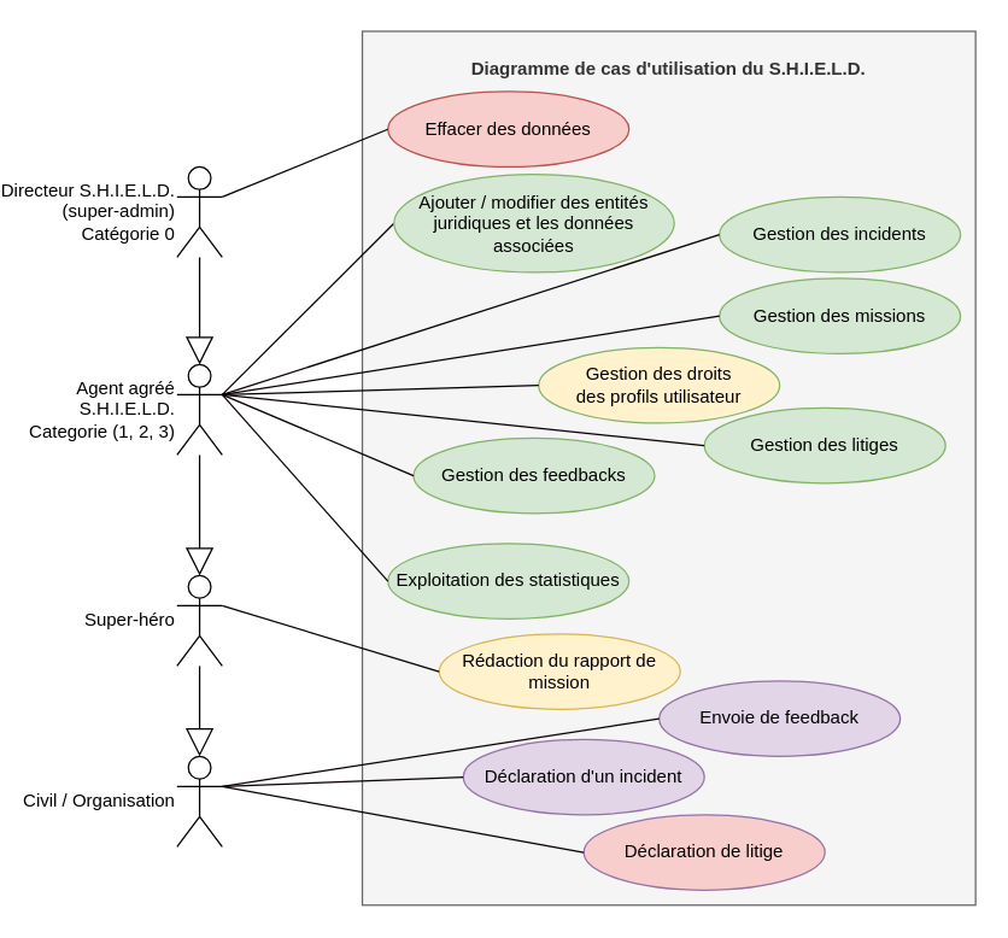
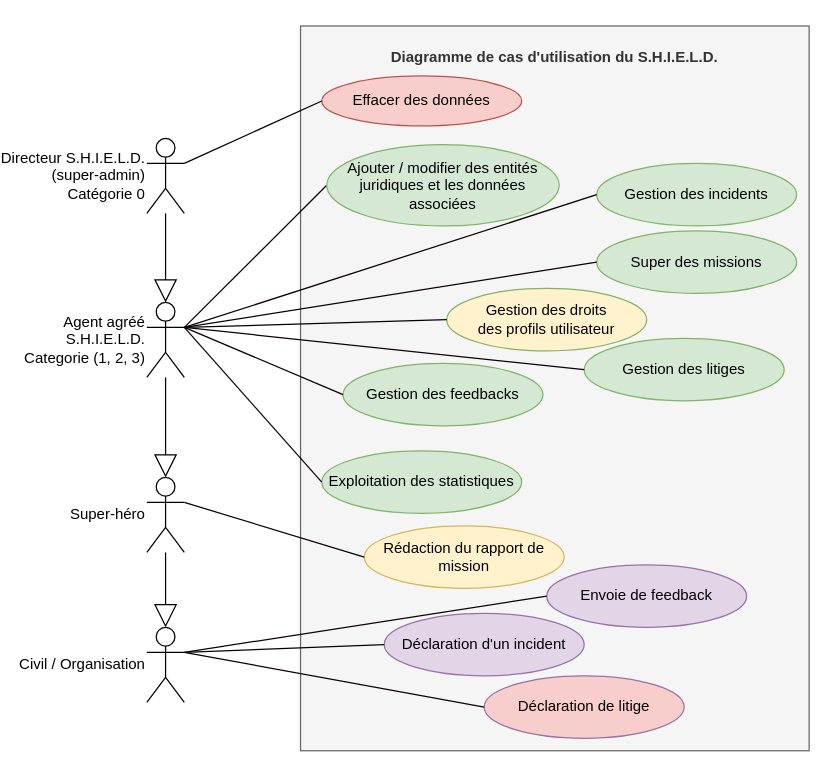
  <mxCell id="0" />
  <mxCell id="1" parent="0" />
  <mxCell id="2" value="&lt;p style=&quot;margin: 0px ; margin-top: 4px ; text-align: center&quot;&gt;&lt;br&gt;&lt;b&gt;Diagramme de cas d'utilisation du S.H.I.E.L.D.&lt;/b&gt;&lt;/p&gt;" style="verticalAlign=top;align=left;overflow=fill;fontSize=12;fontFamily=Helvetica;html=1;fillColor=#f5f5f5;strokeColor=#666666;fontColor=#333333;" parent="1" vertex="1"><mxGeometry x="143" y="20" width="407" height="580" as="geometry" /></mxCell>
  <mxCell id="3" value="Gestion des droits &lt;br&gt;des profils utilisateur" style="ellipse;whiteSpace=wrap;html=1;fillColor=#fff2cc;strokeColor=#82b366;" parent="1" vertex="1"><mxGeometry x="260" y="230" width="160" height="50" as="geometry" /></mxCell>
  <mxCell id="4" value="Agent agréé &lt;br&gt;S.H.I.E.L.D.&lt;br&gt;Categorie (1, 2, 3)" style="shape=umlActor;verticalLabelPosition=middle;verticalAlign=middle;html=1;labelPosition=left;align=right;" parent="1" vertex="1"><mxGeometry x="20" y="241.25" width="30" height="60" as="geometry" /></mxCell>
  <mxCell id="5" value="Directeur S.H.I.E.L.D. &lt;br&gt;(super-admin)&lt;br&gt;Catégorie 0" style="shape=umlActor;verticalLabelPosition=middle;verticalAlign=middle;html=1;align=right;labelPosition=left;" parent="1" vertex="1"><mxGeometry x="20" y="110" width="30" height="60" as="geometry" /></mxCell>
  <mxCell id="6" value="" style="endArrow=none;html=1;entryX=0;entryY=0.5;entryDx=0;entryDy=0;exitX=1;exitY=0.333;exitDx=0;exitDy=0;exitPerimeter=0;" parent="1" source="4" target="3" edge="1"><mxGeometry width="50" height="50" relative="1" as="geometry"><mxPoint x="290" y="230" as="sourcePoint" /><mxPoint x="340" y="180" as="targetPoint" /></mxGeometry></mxCell>
  <mxCell id="7" value="" style="endArrow=none;html=1;entryX=1;entryY=0.333;entryDx=0;entryDy=0;entryPerimeter=0;exitX=0;exitY=0.5;exitDx=0;exitDy=0;" parent="1" source="33" target="4" edge="1"><mxGeometry width="50" height="50" relative="1" as="geometry"><mxPoint x="280" y="300" as="sourcePoint" /><mxPoint x="330" y="250" as="targetPoint" /></mxGeometry></mxCell>
- <mxCell id="8" value="Effacer des données" style="ellipse;whiteSpace=wrap;html=1;fillColor=#f8cecc;strokeColor=#b85450;" parent="1" vertex="1"><mxGeometry x="160" y="60" width="160" height="50" as="geometry" /></mxCell>
+ <mxCell id="8" value="Effacer des données" style="ellipse;whiteSpace=wrap;html=1;fillColor=#f8cecc;strokeColor=#b85450;" parent="1" vertex="1"><mxGeometry x="160" y="60" width="160" height="40" as="geometry" /></mxCell>
  <mxCell id="9" value="" style="endArrow=none;html=1;entryX=1;entryY=0.333;entryDx=0;entryDy=0;entryPerimeter=0;exitX=0;exitY=0.5;exitDx=0;exitDy=0;" parent="1" source="8" target="5" edge="1"><mxGeometry width="50" height="50" relative="1" as="geometry"><mxPoint x="290" y="130" as="sourcePoint" /><mxPoint x="60" y="110" as="targetPoint" /></mxGeometry></mxCell>
  <mxCell id="10" value="" style="endArrow=block;endSize=16;endFill=0;html=1;entryX=0.5;entryY=0;entryDx=0;entryDy=0;entryPerimeter=0;" parent="1" source="5" target="4" edge="1"><mxGeometry width="160" relative="1" as="geometry"><mxPoint x="35" y="203.75" as="sourcePoint" /><mxPoint x="35" y="203.75" as="targetPoint" /></mxGeometry></mxCell>
  <mxCell id="11" value="Gestion des incidents" style="ellipse;whiteSpace=wrap;html=1;fillColor=#d5e8d4;strokeColor=#82b366;" parent="1" vertex="1"><mxGeometry x="380" y="130" width="160" height="50" as="geometry" /></mxCell>
- <mxCell id="12" value="Gestion des missions" style="ellipse;whiteSpace=wrap;html=1;fillColor=#d5e8d4;strokeColor=#82b366;" parent="1" vertex="1"><mxGeometry x="380" y="184" width="160" height="50" as="geometry" /></mxCell>
+ <mxCell id="12" value="Super des missions" style="ellipse;whiteSpace=wrap;html=1;fillColor=#d5e8d4;strokeColor=#82b366;" parent="1" vertex="1"><mxGeometry x="380" y="184" width="160" height="50" as="geometry" /></mxCell>
  <mxCell id="13" value="" style="endArrow=none;html=1;entryX=0;entryY=0.5;entryDx=0;entryDy=0;exitX=1;exitY=0.333;exitDx=0;exitDy=0;exitPerimeter=0;strokeColor=#0A0002;" parent="1" source="4" target="11" edge="1"><mxGeometry width="50" height="50" relative="1" as="geometry"><mxPoint x="210" y="320" as="sourcePoint" /><mxPoint x="260" y="270" as="targetPoint" /></mxGeometry></mxCell>
  <mxCell id="14" value="" style="endArrow=none;html=1;entryX=0;entryY=0.5;entryDx=0;entryDy=0;strokeColor=#0A0002;exitX=1;exitY=0.333;exitDx=0;exitDy=0;exitPerimeter=0;" parent="1" source="4" target="12" edge="1"><mxGeometry width="50" height="50" relative="1" as="geometry"><mxPoint x="70" y="300" as="sourcePoint" /><mxPoint x="260" y="270" as="targetPoint" /></mxGeometry></mxCell>
  <mxCell id="15" value="Rédaction du rapport de mission" style="ellipse;whiteSpace=wrap;html=1;fillColor=#fff2cc;strokeColor=#d6b656;" parent="1" vertex="1"><mxGeometry x="194" y="420" width="160" height="50" as="geometry" /></mxCell>
  <mxCell id="16" value="Super-héro" style="shape=umlActor;verticalLabelPosition=middle;verticalAlign=middle;html=1;labelPosition=left;align=right;" parent="1" vertex="1"><mxGeometry x="20" y="381.25" width="30" height="60" as="geometry" /></mxCell>
  <mxCell id="17" value="" style="endArrow=none;html=1;strokeColor=#0A0002;entryX=0;entryY=0.5;entryDx=0;entryDy=0;exitX=1;exitY=0.333;exitDx=0;exitDy=0;exitPerimeter=0;" parent="1" source="16" target="15" edge="1"><mxGeometry width="50" height="50" relative="1" as="geometry"><mxPoint x="240" y="330" as="sourcePoint" /><mxPoint x="290" y="280" as="targetPoint" /></mxGeometry></mxCell>
  <mxCell id="18" value="" style="endArrow=block;endSize=16;endFill=0;html=1;entryX=0.5;entryY=0;entryDx=0;entryDy=0;entryPerimeter=0;" parent="1" source="4" target="16" edge="1"><mxGeometry width="160" relative="1" as="geometry"><mxPoint x="35" y="341.25" as="sourcePoint" /><mxPoint x="49.31" y="433.75" as="targetPoint" /></mxGeometry></mxCell>
  <mxCell id="19" value="Civil / Organisation" style="shape=umlActor;verticalLabelPosition=middle;verticalAlign=middle;html=1;labelPosition=left;align=right;" parent="1" vertex="1"><mxGeometry x="20" y="501.25" width="30" height="60" as="geometry" /></mxCell>
  <mxCell id="20" value="" style="endArrow=block;endSize=16;endFill=0;html=1;entryX=0.5;entryY=0;entryDx=0;entryDy=0;entryPerimeter=0;" parent="1" source="16" target="19" edge="1"><mxGeometry width="160" relative="1" as="geometry"><mxPoint x="34.66" y="461.25" as="sourcePoint" /><mxPoint x="34.66" y="501.25" as="targetPoint" /></mxGeometry></mxCell>
  <mxCell id="21" value="Déclaration d'un incident" style="ellipse;whiteSpace=wrap;html=1;fillColor=#e1d5e7;strokeColor=#9673a6;" parent="1" vertex="1"><mxGeometry x="210" y="490" width="160" height="50" as="geometry" /></mxCell>
  <mxCell id="22" value="" style="endArrow=none;html=1;strokeColor=#0A0002;entryX=0;entryY=0.5;entryDx=0;entryDy=0;exitX=1;exitY=0.333;exitDx=0;exitDy=0;exitPerimeter=0;" parent="1" source="19" target="21" edge="1"><mxGeometry width="50" height="50" relative="1" as="geometry"><mxPoint x="250" y="320" as="sourcePoint" /><mxPoint x="300" y="270" as="targetPoint" /></mxGeometry></mxCell>
  <mxCell id="23" value="Gestion des litiges" style="ellipse;whiteSpace=wrap;html=1;fillColor=#d5e8d4;strokeColor=#82b366;" parent="1" vertex="1"><mxGeometry x="370" y="270" width="160" height="50" as="geometry" /></mxCell>
  <mxCell id="24" value="Déclaration de litige" style="ellipse;whiteSpace=wrap;html=1;fillColor=#f8cecc;strokeColor=#9673a6;" parent="1" vertex="1"><mxGeometry x="290" y="540" width="160" height="50" as="geometry" /></mxCell>
  <mxCell id="25" value="" style="endArrow=none;html=1;strokeColor=#0A0002;entryX=0;entryY=0.5;entryDx=0;entryDy=0;exitX=1;exitY=0.333;exitDx=0;exitDy=0;exitPerimeter=0;" parent="1" source="19" target="24" edge="1"><mxGeometry width="50" height="50" relative="1" as="geometry"><mxPoint x="250" y="310" as="sourcePoint" /><mxPoint x="300" y="260" as="targetPoint" /></mxGeometry></mxCell>
  <mxCell id="26" value="" style="endArrow=none;html=1;strokeColor=#0A0002;entryX=0;entryY=0.5;entryDx=0;entryDy=0;exitX=1;exitY=0.333;exitDx=0;exitDy=0;exitPerimeter=0;" parent="1" source="4" target="23" edge="1"><mxGeometry width="50" height="50" relative="1" as="geometry"><mxPoint x="310" y="280" as="sourcePoint" /><mxPoint x="360" y="230" as="targetPoint" /></mxGeometry></mxCell>
  <mxCell id="27" value="Gestion des feedbacks" style="ellipse;whiteSpace=wrap;html=1;fillColor=#d5e8d4;strokeColor=#82b366;" parent="1" vertex="1"><mxGeometry x="177" y="290" width="160" height="50" as="geometry" /></mxCell>
  <mxCell id="28" value="" style="endArrow=none;html=1;strokeColor=#0A0002;entryX=0;entryY=0.5;entryDx=0;entryDy=0;exitX=1;exitY=0.333;exitDx=0;exitDy=0;exitPerimeter=0;" parent="1" source="4" target="27" edge="1"><mxGeometry width="50" height="50" relative="1" as="geometry"><mxPoint x="160" y="380" as="sourcePoint" /><mxPoint x="210" y="330" as="targetPoint" /></mxGeometry></mxCell>
  <mxCell id="29" value="Envoie de feedback" style="ellipse;whiteSpace=wrap;html=1;fillColor=#e1d5e7;strokeColor=#9673a6;" parent="1" vertex="1"><mxGeometry x="340" y="451.25" width="160" height="50" as="geometry" /></mxCell>
  <mxCell id="30" value="" style="endArrow=none;html=1;strokeColor=#0A0002;entryX=0;entryY=0.5;entryDx=0;entryDy=0;exitX=1;exitY=0.333;exitDx=0;exitDy=0;exitPerimeter=0;" parent="1" source="19" target="29" edge="1"><mxGeometry width="50" height="50" relative="1" as="geometry"><mxPoint x="320" y="380" as="sourcePoint" /><mxPoint x="370" y="330" as="targetPoint" /></mxGeometry></mxCell>
  <mxCell id="31" value="Exploitation des statistiques" style="ellipse;whiteSpace=wrap;html=1;fillColor=#d5e8d4;strokeColor=#82b366;" parent="1" vertex="1"><mxGeometry x="160" y="360" width="160" height="50" as="geometry" /></mxCell>
  <mxCell id="32" value="" style="endArrow=none;html=1;strokeColor=#0A0002;entryX=0;entryY=0.5;entryDx=0;entryDy=0;exitX=1;exitY=0.333;exitDx=0;exitDy=0;exitPerimeter=0;" parent="1" source="4" target="31" edge="1"><mxGeometry width="50" height="50" relative="1" as="geometry"><mxPoint x="290" y="380" as="sourcePoint" /><mxPoint x="340" y="330" as="targetPoint" /></mxGeometry></mxCell>
  <mxCell id="33" value="Ajouter / modifier des entités juridiques et les données associées" style="ellipse;whiteSpace=wrap;html=1;fillColor=#d5e8d4;strokeColor=#82b366;" parent="1" vertex="1"><mxGeometry x="164" y="115" width="186" height="65" as="geometry" /></mxCell>
